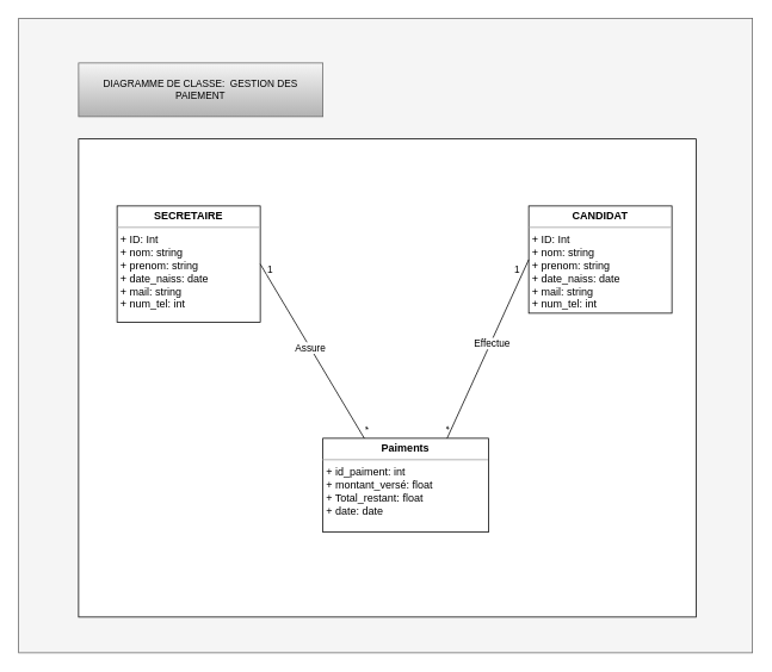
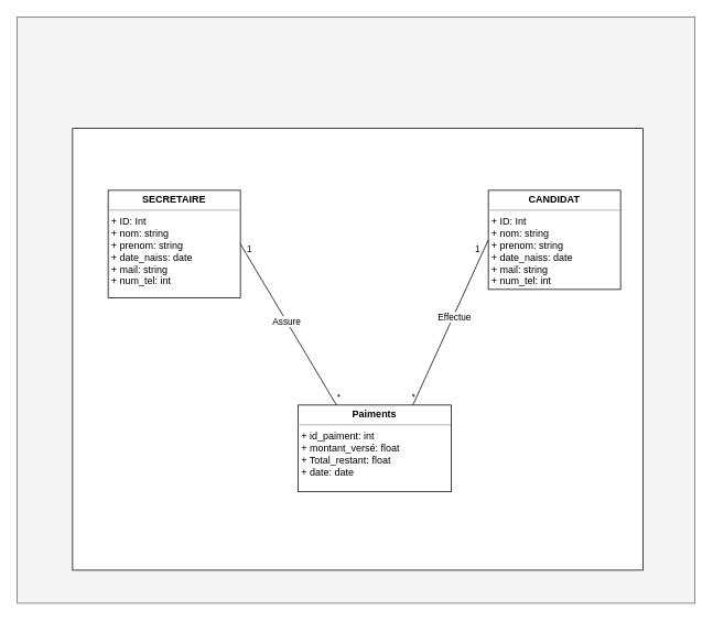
  <mxCell id="0" />
  <mxCell id="1" parent="0" />
  <mxCell id="2" value="" style="rounded=0;whiteSpace=wrap;html=1;fillColor=#f5f5f5;fontColor=#333333;strokeColor=#666666;" vertex="1" parent="1"><mxGeometry width="820" height="710" as="geometry" x="20" y="20" /></mxCell>
  <mxCell id="3" value="" style="rounded=0;whiteSpace=wrap;html=1;" vertex="1" parent="1"><mxGeometry x="87" y="155" width="690" height="535" as="geometry" /></mxCell>
  <mxCell id="4" value="&lt;p style=&quot;margin:0px;margin-top:4px;text-align:center;&quot;&gt;&lt;b&gt;CANDIDAT&lt;/b&gt;&lt;/p&gt;&lt;hr size=&quot;1&quot;&gt;&lt;p style=&quot;margin:0px;margin-left:4px;&quot;&gt;+ ID: Int&lt;/p&gt;&lt;p style=&quot;margin:0px;margin-left:4px;&quot;&gt;+ nom: string&lt;/p&gt;&lt;p style=&quot;margin:0px;margin-left:4px;&quot;&gt;+ prenom: string&lt;/p&gt;&lt;p style=&quot;margin:0px;margin-left:4px;&quot;&gt;+ date_naiss: date&lt;/p&gt;&lt;p style=&quot;margin:0px;margin-left:4px;&quot;&gt;+ mail: string&lt;/p&gt;&lt;p style=&quot;margin:0px;margin-left:4px;&quot;&gt;+ num_tel: int&lt;/p&gt;&lt;p style=&quot;margin:0px;margin-left:4px;&quot;&gt;&lt;br&gt;&lt;/p&gt;" style="verticalAlign=top;align=left;overflow=fill;fontSize=12;fontFamily=Helvetica;html=1;" vertex="1" parent="1"><mxGeometry x="590" y="230" width="160" height="120" as="geometry" /></mxCell>
  <mxCell id="5" value="&lt;p style=&quot;margin:0px;margin-top:4px;text-align:center;&quot;&gt;&lt;b&gt;Paiments&lt;/b&gt;&lt;/p&gt;&lt;hr size=&quot;1&quot;&gt;&lt;p style=&quot;margin:0px;margin-left:4px;&quot;&gt;+ id_paiment: int&lt;/p&gt;&lt;p style=&quot;margin:0px;margin-left:4px;&quot;&gt;+ montant_versé: float&lt;/p&gt;&lt;p style=&quot;margin:0px;margin-left:4px;&quot;&gt;+ Total_restant: float&lt;/p&gt;&lt;p style=&quot;margin:0px;margin-left:4px;&quot;&gt;+ date: date&lt;/p&gt;" style="verticalAlign=top;align=left;overflow=fill;fontSize=12;fontFamily=Helvetica;html=1;" vertex="1" parent="1"><mxGeometry x="360" y="490" width="185" height="105" as="geometry" /></mxCell>
  <mxCell id="6" value="&lt;p style=&quot;margin:0px;margin-top:4px;text-align:center;&quot;&gt;&lt;b&gt;SECRETAIRE&lt;/b&gt;&lt;/p&gt;&lt;hr size=&quot;1&quot;&gt;&lt;p style=&quot;margin:0px;margin-left:4px;&quot;&gt;&lt;/p&gt;&lt;p style=&quot;border-color: var(--border-color); margin: 0px 0px 0px 4px;&quot;&gt;+ ID: Int&lt;/p&gt;&lt;p style=&quot;border-color: var(--border-color); margin: 0px 0px 0px 4px;&quot;&gt;+ nom: string&lt;/p&gt;&lt;p style=&quot;border-color: var(--border-color); margin: 0px 0px 0px 4px;&quot;&gt;+ prenom: string&lt;/p&gt;&lt;p style=&quot;border-color: var(--border-color); margin: 0px 0px 0px 4px;&quot;&gt;+ date_naiss: date&lt;/p&gt;&lt;p style=&quot;border-color: var(--border-color); margin: 0px 0px 0px 4px;&quot;&gt;+ mail: string&lt;/p&gt;&lt;p style=&quot;margin:0px;margin-left:4px;&quot;&gt;&lt;span style=&quot;background-color: initial;&quot;&gt;+ num_tel: int&lt;/span&gt;&lt;/p&gt;" style="verticalAlign=top;align=left;overflow=fill;fontSize=12;fontFamily=Helvetica;html=1;" vertex="1" parent="1"><mxGeometry x="130" y="230" width="160" height="130" as="geometry" /></mxCell>
- <mxCell id="7" value="&lt;font style=&quot;font-size: 11px;&quot;&gt;DIAGRAMME DE CLASSE:&amp;nbsp; GESTION DES PAIEMENT&lt;/font&gt;" style="rounded=0;whiteSpace=wrap;html=1;strokeWidth=1;fontSize=8;fillColor=#f5f5f5;strokeColor=#666666;gradientColor=#b3b3b3;" vertex="1" parent="1"><mxGeometry x="87" y="70" width="273" height="60" as="geometry" /></mxCell>
  <mxCell id="8" value="" style="endArrow=none;html=1;exitX=0.75;exitY=0;exitDx=0;exitDy=0;entryX=0;entryY=0.5;entryDx=0;entryDy=0;" edge="1" parent="1" source="5" target="4"><mxGeometry width="50" height="50" relative="1" as="geometry"><mxPoint x="460" y="400" as="sourcePoint" /><mxPoint x="510" y="350" as="targetPoint" /><Array as="points" /></mxGeometry></mxCell>
  <mxCell id="9" value="Effectue" style="edgeLabel;html=1;align=center;verticalAlign=middle;resizable=0;points=[];" vertex="1" connectable="0" parent="8"><mxGeometry x="0.075" y="-1" relative="1" as="geometry"><mxPoint as="offset" /></mxGeometry></mxCell>
  <mxCell id="10" value="*" style="edgeLabel;html=1;align=center;verticalAlign=middle;resizable=0;points=[];rotation=20;" vertex="1" connectable="0" parent="8"><mxGeometry x="-0.898" relative="1" as="geometry"><mxPoint x="-5" y="-1" as="offset" /></mxGeometry></mxCell>
  <mxCell id="11" value="1" style="edgeLabel;html=1;align=center;verticalAlign=middle;resizable=0;points=[];" vertex="1" connectable="0" parent="8"><mxGeometry x="0.874" y="1" relative="1" as="geometry"><mxPoint x="-7" y="-2" as="offset" /></mxGeometry></mxCell>
  <mxCell id="12" value="" style="endArrow=none;html=1;exitX=0.25;exitY=0;exitDx=0;exitDy=0;entryX=1;entryY=0.5;entryDx=0;entryDy=0;" edge="1" parent="1" source="5" target="6"><mxGeometry width="50" height="50" relative="1" as="geometry"><mxPoint x="508.75" y="500" as="sourcePoint" /><mxPoint x="600" y="300" as="targetPoint" /></mxGeometry></mxCell>
  <mxCell id="13" value="Assure" style="edgeLabel;html=1;align=center;verticalAlign=middle;resizable=0;points=[];" vertex="1" connectable="0" parent="12"><mxGeometry x="0.036" relative="1" as="geometry"><mxPoint as="offset" /></mxGeometry></mxCell>
  <mxCell id="14" value="1" style="edgeLabel;html=1;align=center;verticalAlign=middle;resizable=0;points=[];" vertex="1" connectable="0" parent="12"><mxGeometry x="0.944" relative="1" as="geometry"><mxPoint x="7" as="offset" /></mxGeometry></mxCell>
  <mxCell id="15" value="*" style="edgeLabel;html=1;align=center;verticalAlign=middle;resizable=0;points=[];rotation=-60;" vertex="1" connectable="0" parent="12"><mxGeometry x="-0.956" relative="1" as="geometry"><mxPoint x="6" y="-6" as="offset" /></mxGeometry></mxCell>
